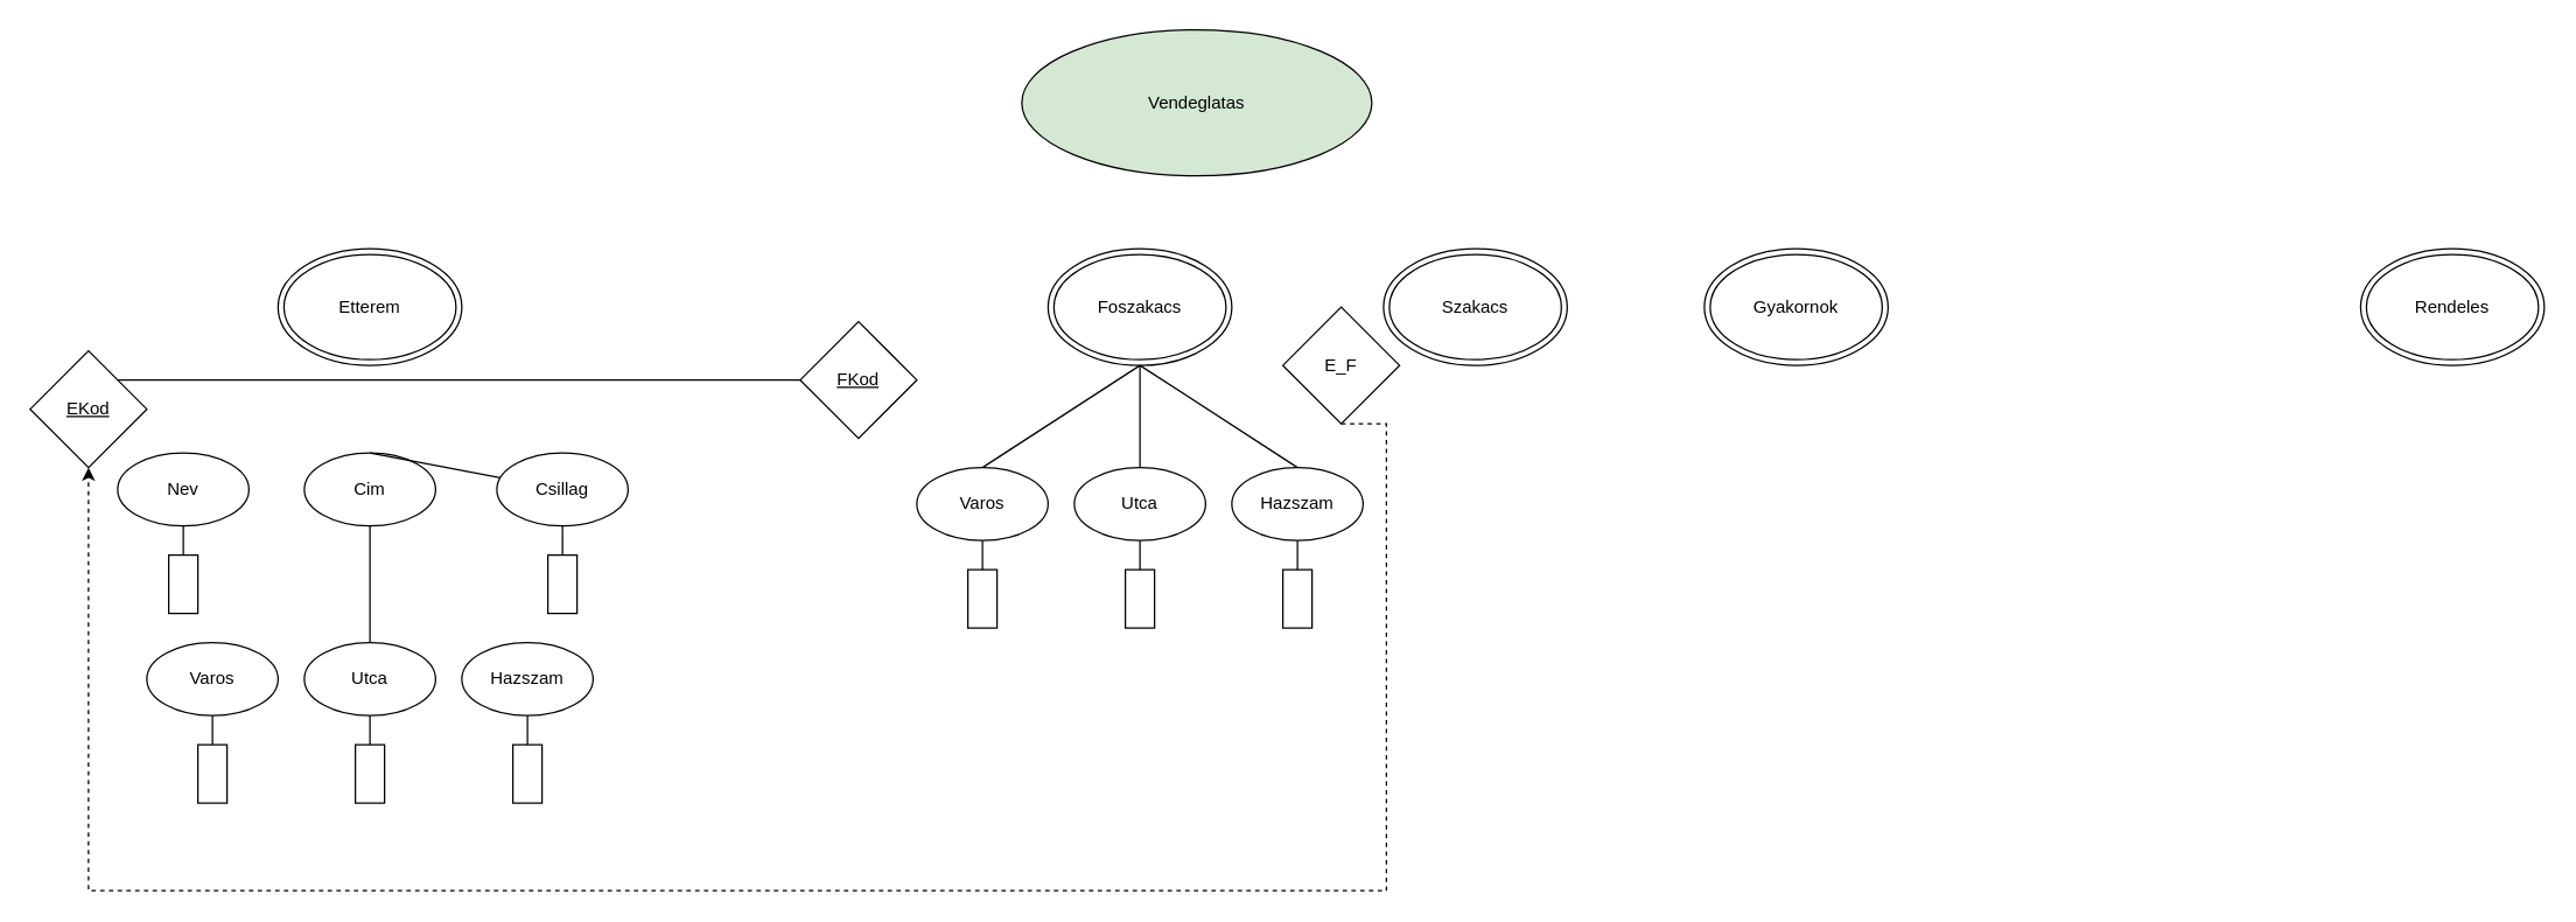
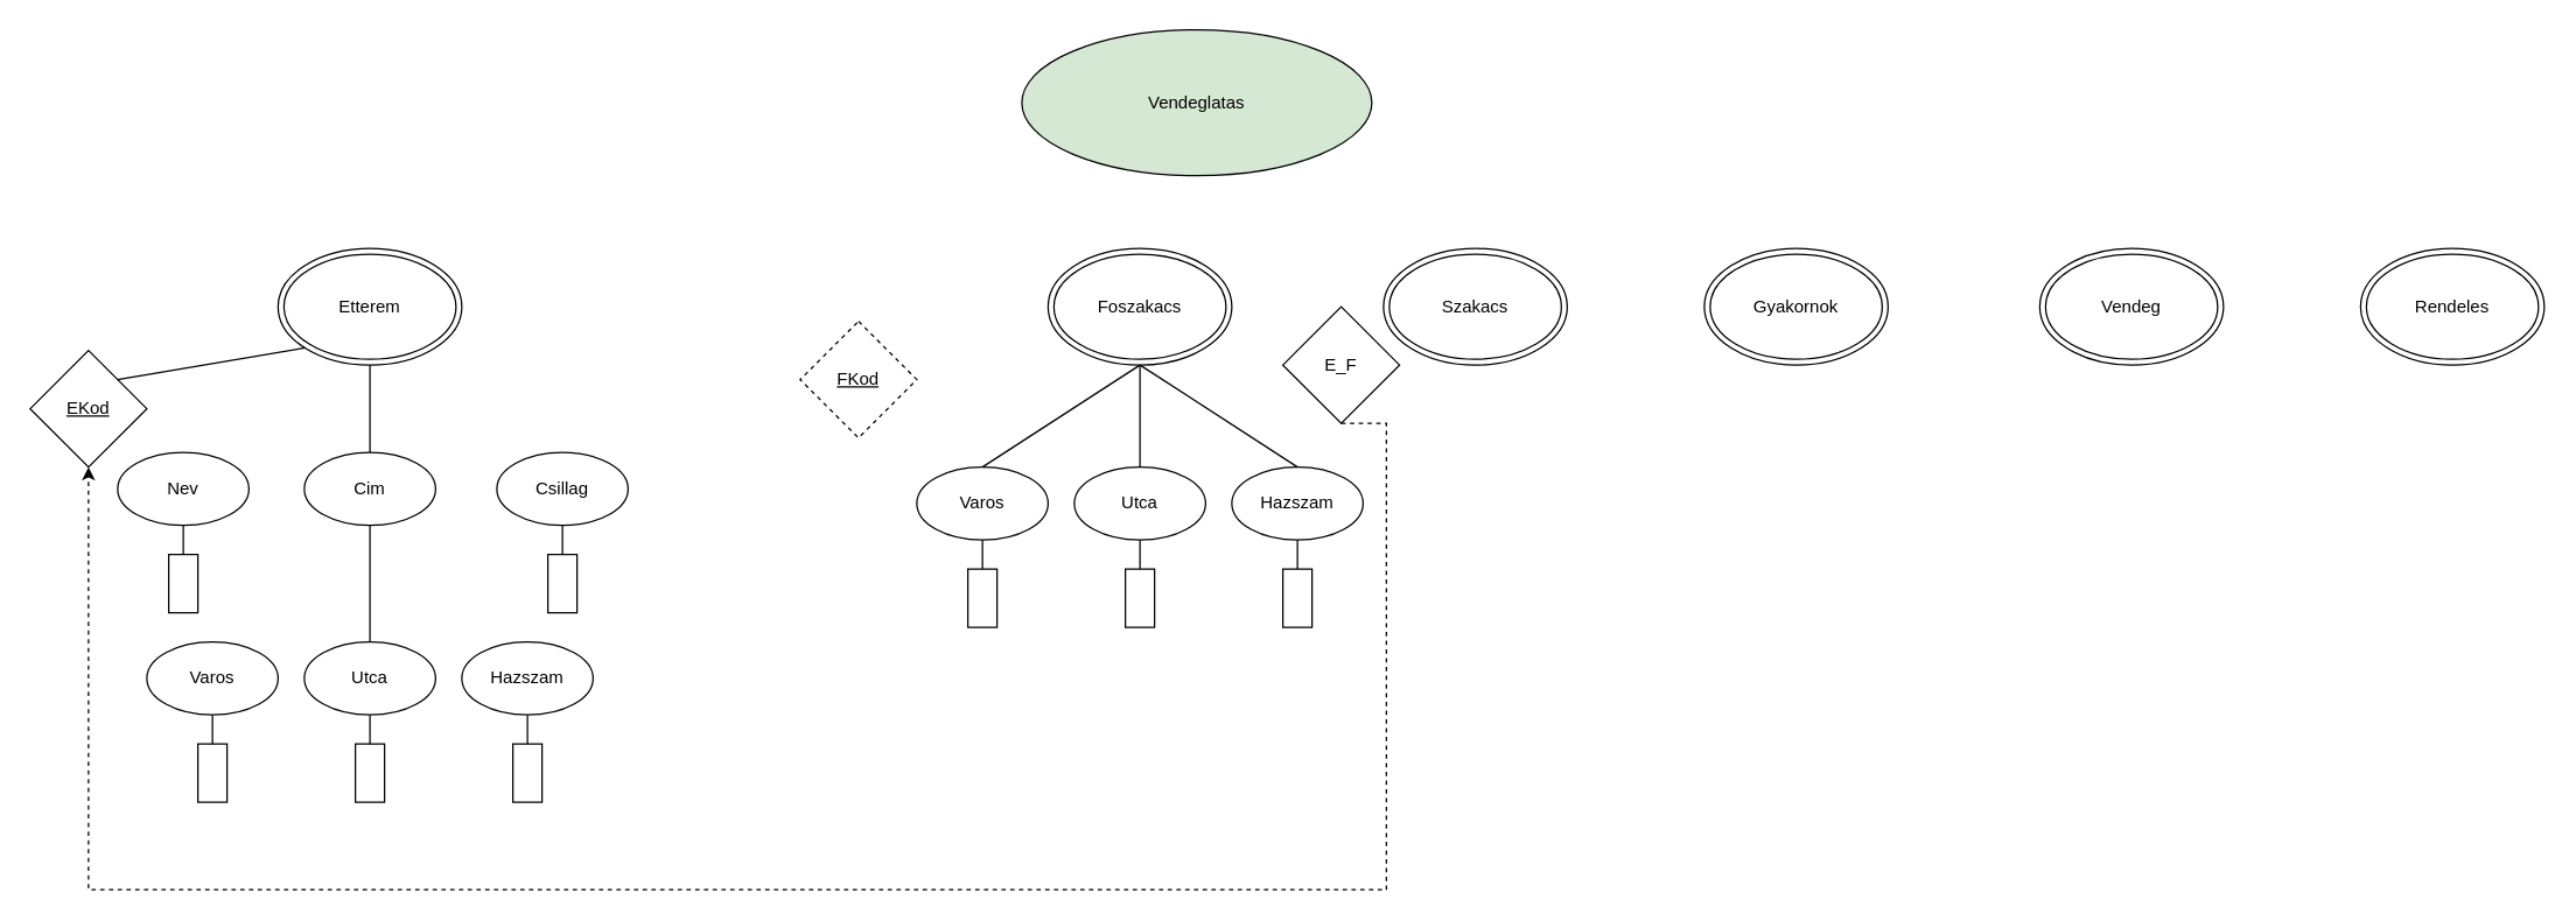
  <mxCell id="0" />
  <mxCell id="1" parent="0" />
  <mxCell id="2" value="Vendeglatas" style="ellipse;whiteSpace=wrap;html=1;fillColor=#d5e8d4;" vertex="1" parent="1"><mxGeometry x="700" y="20" width="240" height="100" as="geometry" /></mxCell>
  <mxCell id="3" value="Foszakacs" style="ellipse;shape=doubleEllipse;whiteSpace=wrap;html=1;" vertex="1" parent="1"><mxGeometry x="718" y="170" width="126" height="80" as="geometry" /></mxCell>
  <mxCell id="4" value="Szakacs" style="ellipse;shape=doubleEllipse;whiteSpace=wrap;html=1;" vertex="1" parent="1"><mxGeometry x="948" y="170" width="126" height="80" as="geometry" /></mxCell>
  <mxCell id="5" value="Gyakornok" style="ellipse;shape=doubleEllipse;whiteSpace=wrap;html=1;" vertex="1" parent="1"><mxGeometry x="1168" y="170" width="126" height="80" as="geometry" /></mxCell>
+ <mxCell id="6" value="Vendeg" style="ellipse;shape=doubleEllipse;whiteSpace=wrap;html=1;" vertex="1" parent="1"><mxGeometry x="1398" y="170" width="126" height="80" as="geometry" /></mxCell>
  <mxCell id="7" value="Rendeles" style="ellipse;shape=doubleEllipse;whiteSpace=wrap;html=1;" vertex="1" parent="1"><mxGeometry x="1618" y="170" width="126" height="80" as="geometry" /></mxCell>
  <mxCell id="8" value="Etterem" style="ellipse;shape=doubleEllipse;whiteSpace=wrap;html=1;" vertex="1" parent="1"><mxGeometry x="190" y="170" width="126" height="80" as="geometry" /></mxCell>
  <mxCell id="9" value="Nev&lt;span style=&quot;color: rgba(0, 0, 0, 0); font-family: monospace; font-size: 0px; text-align: start; text-wrap-mode: nowrap;&quot;&gt;%3CmxGraphModel%3E%3Croot%3E%3CmxCell%20id%3D%220%22%2F%3E%3CmxCell%20id%3D%221%22%20parent%3D%220%22%2F%3E%3CmxCell%20id%3D%222%22%20value%3D%22Foszakacs%22%20style%3D%22ellipse%3Bshape%3DdoubleEllipse%3BwhiteSpace%3Dwrap%3Bhtml%3D1%3B%22%20vertex%3D%221%22%20parent%3D%221%22%3E%3CmxGeometry%20x%3D%22194%22%20y%3D%22170%22%20width%3D%22126%22%20height%3D%2280%22%20as%3D%22geometry%22%2F%3E%3C%2FmxCell%3E%3C%2Froot%3E%3C%2FmxGraphModel%3E&lt;/span&gt;" style="ellipse;whiteSpace=wrap;html=1;" vertex="1" parent="1"><mxGeometry x="80" y="310" width="90" height="50" as="geometry" /></mxCell>
  <mxCell id="10" value="Cim" style="ellipse;whiteSpace=wrap;html=1;" vertex="1" parent="1"><mxGeometry x="208" y="310" width="90" height="50" as="geometry" /></mxCell>
  <mxCell id="11" value="Csillag" style="ellipse;whiteSpace=wrap;html=1;" vertex="1" parent="1"><mxGeometry x="340" y="310" width="90" height="50" as="geometry" /></mxCell>
  <mxCell id="12" value="&lt;u&gt;EKod&lt;/u&gt;" style="rhombus;whiteSpace=wrap;html=1;" vertex="1" parent="1"><mxGeometry x="20" y="240" width="80" height="80" as="geometry" /></mxCell>
  <mxCell id="13" value="Varos" style="ellipse;whiteSpace=wrap;html=1;" vertex="1" parent="1"><mxGeometry x="100" y="440" width="90" height="50" as="geometry" /></mxCell>
  <mxCell id="14" value="Utca" style="ellipse;whiteSpace=wrap;html=1;" vertex="1" parent="1"><mxGeometry x="208" y="440" width="90" height="50" as="geometry" /></mxCell>
  <mxCell id="15" value="Hazszam" style="ellipse;whiteSpace=wrap;html=1;" vertex="1" parent="1"><mxGeometry x="316" y="440" width="90" height="50" as="geometry" /></mxCell>
  <mxCell id="16" value="" style="endArrow=none;;html=1;rounded=0;fontSize=12;startSize=8;endSize=8;curved=1;entryX=0.5;entryY=1;entryDx=0;entryDy=0;exitX=0.5;exitY=0;exitDx=0;exitDy=0;" edge="1" parent="1" source="14" target="10"><mxGeometry width="50" height="50" relative="1" as="geometry"><mxPoint x="150" y="420" as="sourcePoint" /><mxPoint x="200" y="370" as="targetPoint" /></mxGeometry></mxCell>
  <mxCell id="17" value="" style="rounded=0;whiteSpace=wrap;html=1;direction=west;" vertex="1" parent="1"><mxGeometry x="115" y="380" width="20" height="40" as="geometry" /></mxCell>
  <mxCell id="18" value="" style="endArrow=none;html=1;rounded=0;fontSize=12;startSize=8;endSize=8;curved=1;entryX=0.5;entryY=1;entryDx=0;entryDy=0;exitX=0.5;exitY=1;exitDx=0;exitDy=0;" edge="1" parent="1" source="17" target="9"><mxGeometry width="50" height="50" relative="1" as="geometry"><mxPoint x="150" y="420" as="sourcePoint" /><mxPoint x="200" y="370" as="targetPoint" /></mxGeometry></mxCell>
  <mxCell id="19" value="" style="rounded=0;whiteSpace=wrap;html=1;direction=west;" vertex="1" parent="1"><mxGeometry x="375" y="380" width="20" height="40" as="geometry" /></mxCell>
  <mxCell id="20" value="" style="endArrow=none;html=1;rounded=0;fontSize=12;startSize=8;endSize=8;curved=1;entryX=0.5;entryY=1;entryDx=0;entryDy=0;exitX=0.5;exitY=1;exitDx=0;exitDy=0;" edge="1" parent="1" source="19"><mxGeometry width="50" height="50" relative="1" as="geometry"><mxPoint x="410" y="420" as="sourcePoint" /><mxPoint x="385" y="360" as="targetPoint" /></mxGeometry></mxCell>
  <mxCell id="21" value="" style="rounded=0;whiteSpace=wrap;html=1;direction=west;" vertex="1" parent="1"><mxGeometry x="351" y="510" width="20" height="40" as="geometry" /></mxCell>
  <mxCell id="22" value="" style="endArrow=none;html=1;rounded=0;fontSize=12;startSize=8;endSize=8;curved=1;entryX=0.5;entryY=1;entryDx=0;entryDy=0;exitX=0.5;exitY=1;exitDx=0;exitDy=0;" edge="1" parent="1" source="21"><mxGeometry width="50" height="50" relative="1" as="geometry"><mxPoint x="386" y="550" as="sourcePoint" /><mxPoint x="361" y="490" as="targetPoint" /></mxGeometry></mxCell>
  <mxCell id="23" value="" style="rounded=0;whiteSpace=wrap;html=1;direction=west;" vertex="1" parent="1"><mxGeometry x="243" y="510" width="20" height="40" as="geometry" /></mxCell>
  <mxCell id="24" value="" style="endArrow=none;html=1;rounded=0;fontSize=12;startSize=8;endSize=8;curved=1;entryX=0.5;entryY=1;entryDx=0;entryDy=0;exitX=0.5;exitY=1;exitDx=0;exitDy=0;" edge="1" parent="1" source="23"><mxGeometry width="50" height="50" relative="1" as="geometry"><mxPoint x="278" y="550" as="sourcePoint" /><mxPoint x="253" y="490" as="targetPoint" /></mxGeometry></mxCell>
  <mxCell id="25" value="" style="rounded=0;whiteSpace=wrap;html=1;direction=west;" vertex="1" parent="1"><mxGeometry x="135" y="510" width="20" height="40" as="geometry" /></mxCell>
  <mxCell id="26" value="" style="endArrow=none;html=1;rounded=0;fontSize=12;startSize=8;endSize=8;curved=1;entryX=0.5;entryY=1;entryDx=0;entryDy=0;exitX=0.5;exitY=1;exitDx=0;exitDy=0;" edge="1" parent="1" source="25"><mxGeometry width="50" height="50" relative="1" as="geometry"><mxPoint x="170" y="550" as="sourcePoint" /><mxPoint x="145" y="490" as="targetPoint" /></mxGeometry></mxCell>
- <mxCell id="27" value="" style="endArrow=none;html=1;rounded=0;fontSize=12;startSize=8;endSize=8;curved=1;exitX=1;exitY=0;exitDx=0;exitDy=0;" edge="1" parent="1" source="12" target="40"><mxGeometry width="50" height="50" relative="1" as="geometry"><mxPoint x="100" y="270" as="sourcePoint" /><mxPoint x="150" y="220" as="targetPoint" /></mxGeometry></mxCell>
+ <mxCell id="27" value="" style="endArrow=none;html=1;rounded=0;fontSize=12;startSize=8;endSize=8;curved=1;exitX=1;exitY=0;exitDx=0;exitDy=0;entryX=0;entryY=1;entryDx=0;entryDy=0;" edge="1" parent="1" source="12" target="8"><mxGeometry width="50" height="50" relative="1" as="geometry"><mxPoint x="100" y="270" as="sourcePoint" /><mxPoint x="150" y="220" as="targetPoint" /></mxGeometry></mxCell>
  <mxCell id="28" value="Varos" style="ellipse;whiteSpace=wrap;html=1;" vertex="1" parent="1"><mxGeometry x="628" y="320" width="90" height="50" as="geometry" /></mxCell>
  <mxCell id="29" value="Utca" style="ellipse;whiteSpace=wrap;html=1;" vertex="1" parent="1"><mxGeometry x="736" y="320" width="90" height="50" as="geometry" /></mxCell>
  <mxCell id="30" value="Hazszam" style="ellipse;whiteSpace=wrap;html=1;" vertex="1" parent="1"><mxGeometry x="844" y="320" width="90" height="50" as="geometry" /></mxCell>
  <mxCell id="31" value="" style="rounded=0;whiteSpace=wrap;html=1;direction=west;" vertex="1" parent="1"><mxGeometry x="879" y="390" width="20" height="40" as="geometry" /></mxCell>
  <mxCell id="32" value="" style="endArrow=none;html=1;rounded=0;fontSize=12;startSize=8;endSize=8;curved=1;entryX=0.5;entryY=1;entryDx=0;entryDy=0;exitX=0.5;exitY=1;exitDx=0;exitDy=0;" edge="1" parent="1" source="31"><mxGeometry width="50" height="50" relative="1" as="geometry"><mxPoint x="914" y="430" as="sourcePoint" /><mxPoint x="889" y="370" as="targetPoint" /></mxGeometry></mxCell>
  <mxCell id="33" value="" style="rounded=0;whiteSpace=wrap;html=1;direction=west;" vertex="1" parent="1"><mxGeometry x="771" y="390" width="20" height="40" as="geometry" /></mxCell>
  <mxCell id="34" value="" style="endArrow=none;html=1;rounded=0;fontSize=12;startSize=8;endSize=8;curved=1;entryX=0.5;entryY=1;entryDx=0;entryDy=0;exitX=0.5;exitY=1;exitDx=0;exitDy=0;" edge="1" parent="1" source="33"><mxGeometry width="50" height="50" relative="1" as="geometry"><mxPoint x="806" y="430" as="sourcePoint" /><mxPoint x="781" y="370" as="targetPoint" /></mxGeometry></mxCell>
  <mxCell id="35" value="" style="rounded=0;whiteSpace=wrap;html=1;direction=west;" vertex="1" parent="1"><mxGeometry x="663" y="390" width="20" height="40" as="geometry" /></mxCell>
  <mxCell id="36" value="" style="endArrow=none;html=1;rounded=0;fontSize=12;startSize=8;endSize=8;curved=1;entryX=0.5;entryY=1;entryDx=0;entryDy=0;exitX=0.5;exitY=1;exitDx=0;exitDy=0;" edge="1" parent="1" source="35"><mxGeometry width="50" height="50" relative="1" as="geometry"><mxPoint x="698" y="430" as="sourcePoint" /><mxPoint x="673" y="370" as="targetPoint" /></mxGeometry></mxCell>
  <mxCell id="37" value="" style="endArrow=none;html=1;rounded=0;fontSize=12;startSize=8;endSize=8;curved=1;entryX=0.5;entryY=1;entryDx=0;entryDy=0;exitX=0.5;exitY=0;exitDx=0;exitDy=0;" edge="1" parent="1" source="29" target="3"><mxGeometry width="50" height="50" relative="1" as="geometry"><mxPoint x="780" y="360" as="sourcePoint" /><mxPoint x="830" y="310" as="targetPoint" /></mxGeometry></mxCell>
  <mxCell id="38" value="" style="endArrow=none;html=1;rounded=0;fontSize=12;startSize=8;endSize=8;curved=1;entryX=0.5;entryY=1;entryDx=0;entryDy=0;exitX=0.5;exitY=0;exitDx=0;exitDy=0;" edge="1" parent="1" source="28" target="3"><mxGeometry width="50" height="50" relative="1" as="geometry"><mxPoint x="780" y="360" as="sourcePoint" /><mxPoint x="830" y="310" as="targetPoint" /></mxGeometry></mxCell>
  <mxCell id="39" value="" style="endArrow=none;html=1;rounded=0;fontSize=12;startSize=8;endSize=8;curved=1;entryX=0.5;entryY=1;entryDx=0;entryDy=0;exitX=0.5;exitY=0;exitDx=0;exitDy=0;" edge="1" parent="1" source="30" target="3"><mxGeometry width="50" height="50" relative="1" as="geometry"><mxPoint x="780" y="360" as="sourcePoint" /><mxPoint x="830" y="310" as="targetPoint" /></mxGeometry></mxCell>
- <mxCell id="40" value="&lt;u&gt;FKod&lt;/u&gt;" style="rhombus;whiteSpace=wrap;html=1;" vertex="1" parent="1"><mxGeometry x="548" y="220" width="80" height="80" as="geometry" /></mxCell>
+ <mxCell id="40" value="&lt;u&gt;FKod&lt;/u&gt;" style="rhombus;whiteSpace=wrap;html=1;dashed=1;" vertex="1" parent="1"><mxGeometry x="548" y="220" width="80" height="80" as="geometry" /></mxCell>
  <mxCell id="41" style="edgeStyle=orthogonalEdgeStyle;dashed=1;rounded=0;orthogonalLoop=1;jettySize=auto;html=1;exitX=0.5;exitY=1;exitDx=0;exitDy=0;entryX=0.5;entryY=1;entryDx=0;entryDy=0;fontSize=12;" edge="1" parent="1" source="42" target="12"><mxGeometry relative="1" as="geometry"><Array as="points"><mxPoint x="950" y="290" /><mxPoint x="950" y="610" /><mxPoint x="60" y="610" /></Array></mxGeometry></mxCell>
  <mxCell id="42" value="E_F" style="rhombus;whiteSpace=wrap;html=1;" vertex="1" parent="1"><mxGeometry x="879" y="210" width="80" height="80" as="geometry" /></mxCell>
- <mxCell id="43" value="" style="endArrow=none;html=1;rounded=0;fontSize=12;startSize=8;endSize=8;curved=1;exitX=0.5;exitY=0;exitDx=0;exitDy=0;" edge="1" parent="1" source="10" target="11"><mxGeometry width="50" height="50" relative="1" as="geometry"><mxPoint x="250" y="490" as="sourcePoint" /><mxPoint x="300" y="440" as="targetPoint" /></mxGeometry></mxCell>
+ <mxCell id="43" value="" style="endArrow=none;html=1;rounded=0;fontSize=12;startSize=8;endSize=8;curved=1;entryX=0.5;entryY=1;entryDx=0;entryDy=0;exitX=0.5;exitY=0;exitDx=0;exitDy=0;" edge="1" parent="1" source="10" target="8"><mxGeometry width="50" height="50" relative="1" as="geometry"><mxPoint x="250" y="490" as="sourcePoint" /><mxPoint x="300" y="440" as="targetPoint" /></mxGeometry></mxCell>
